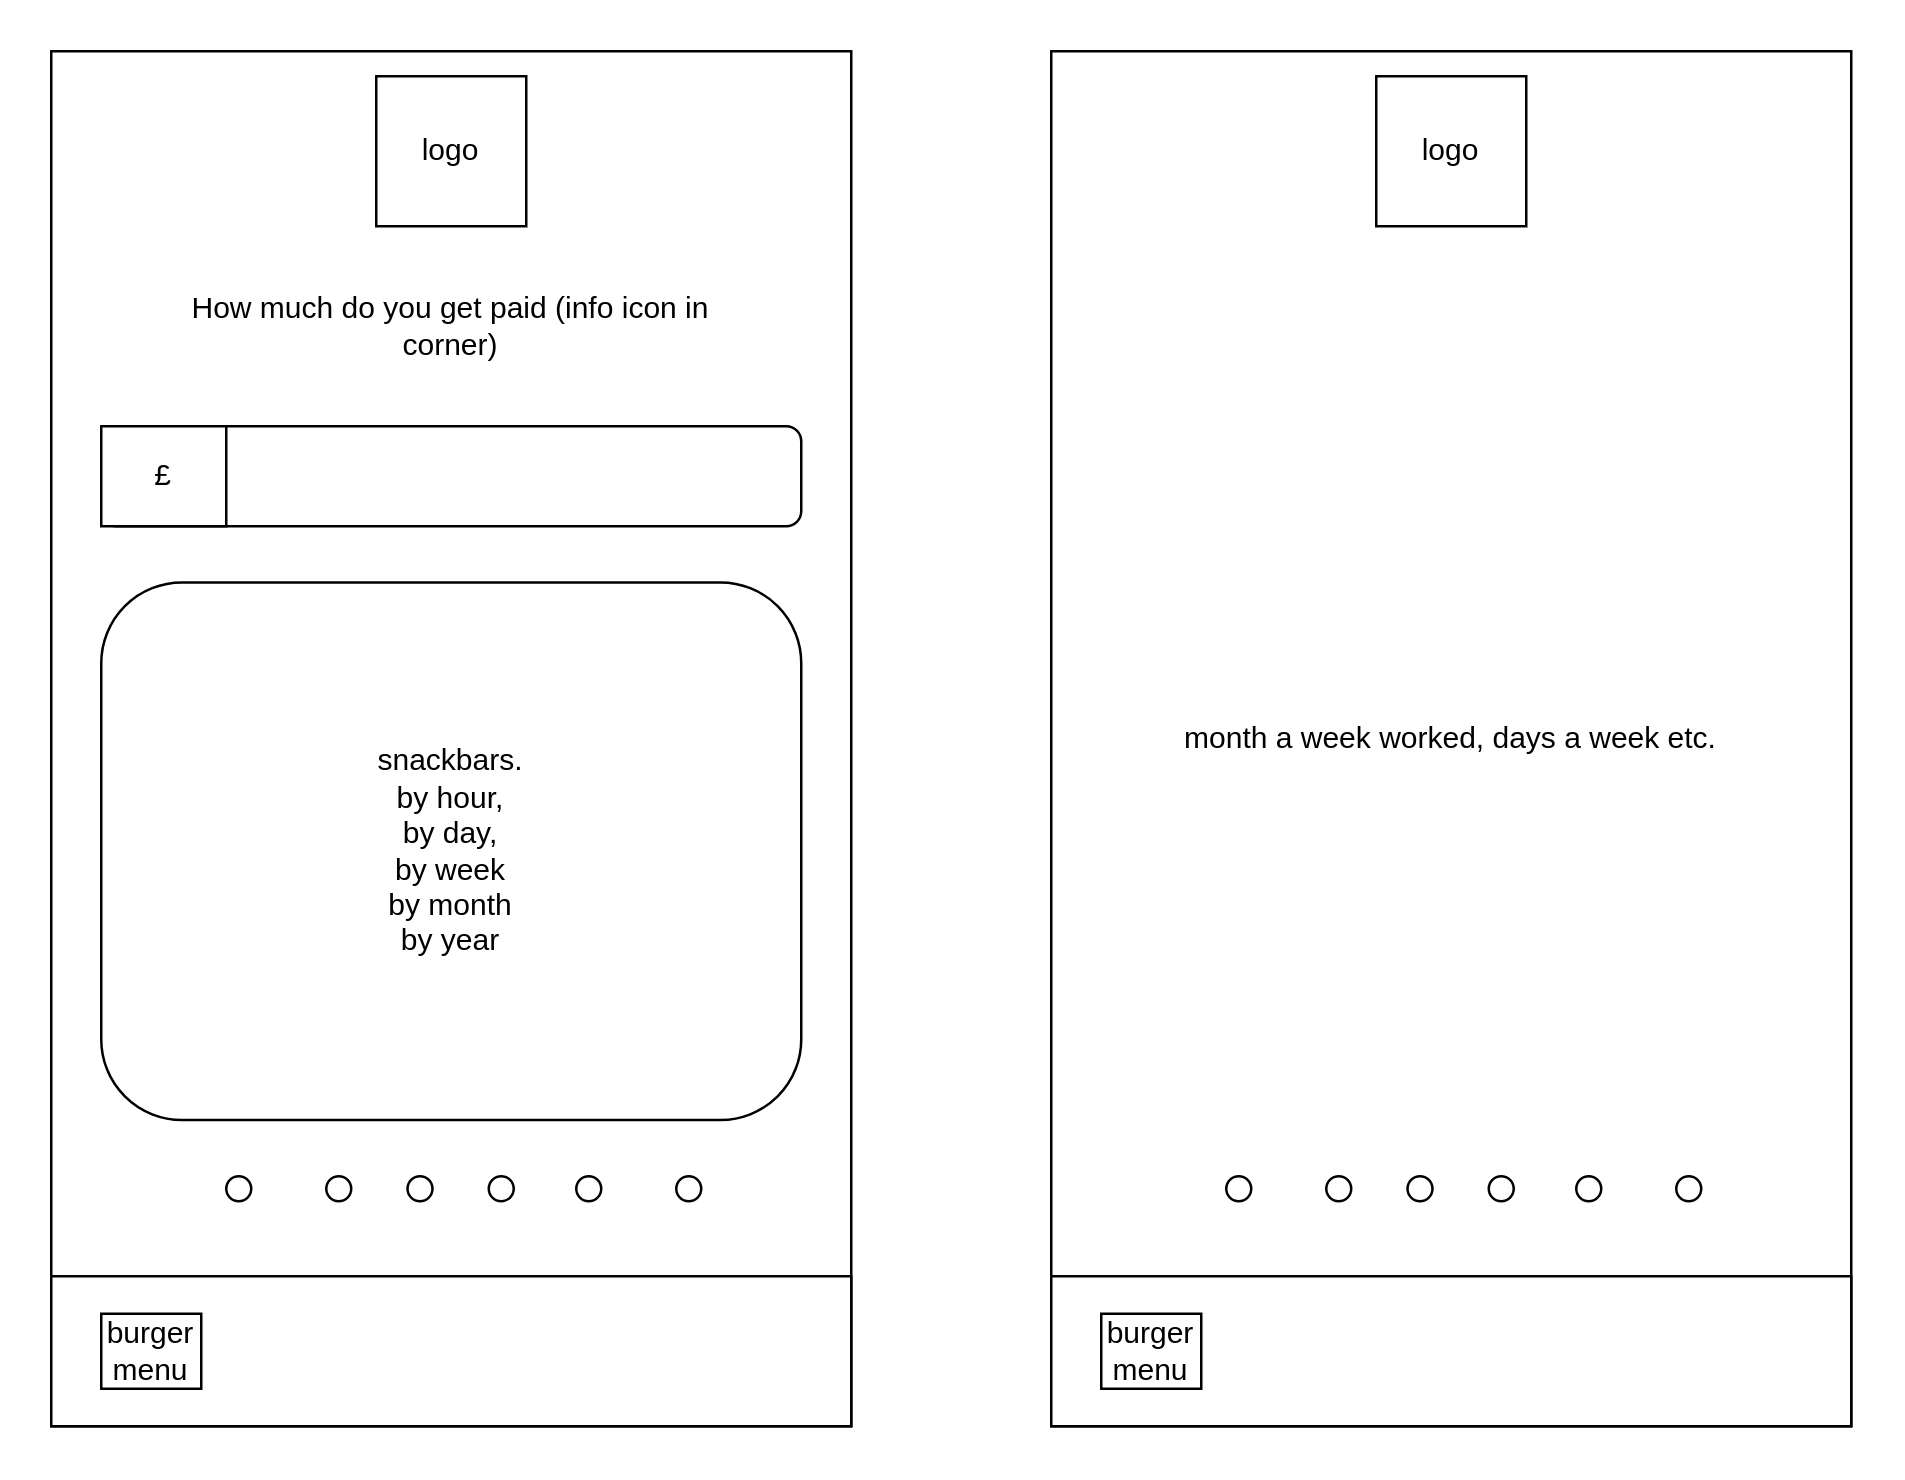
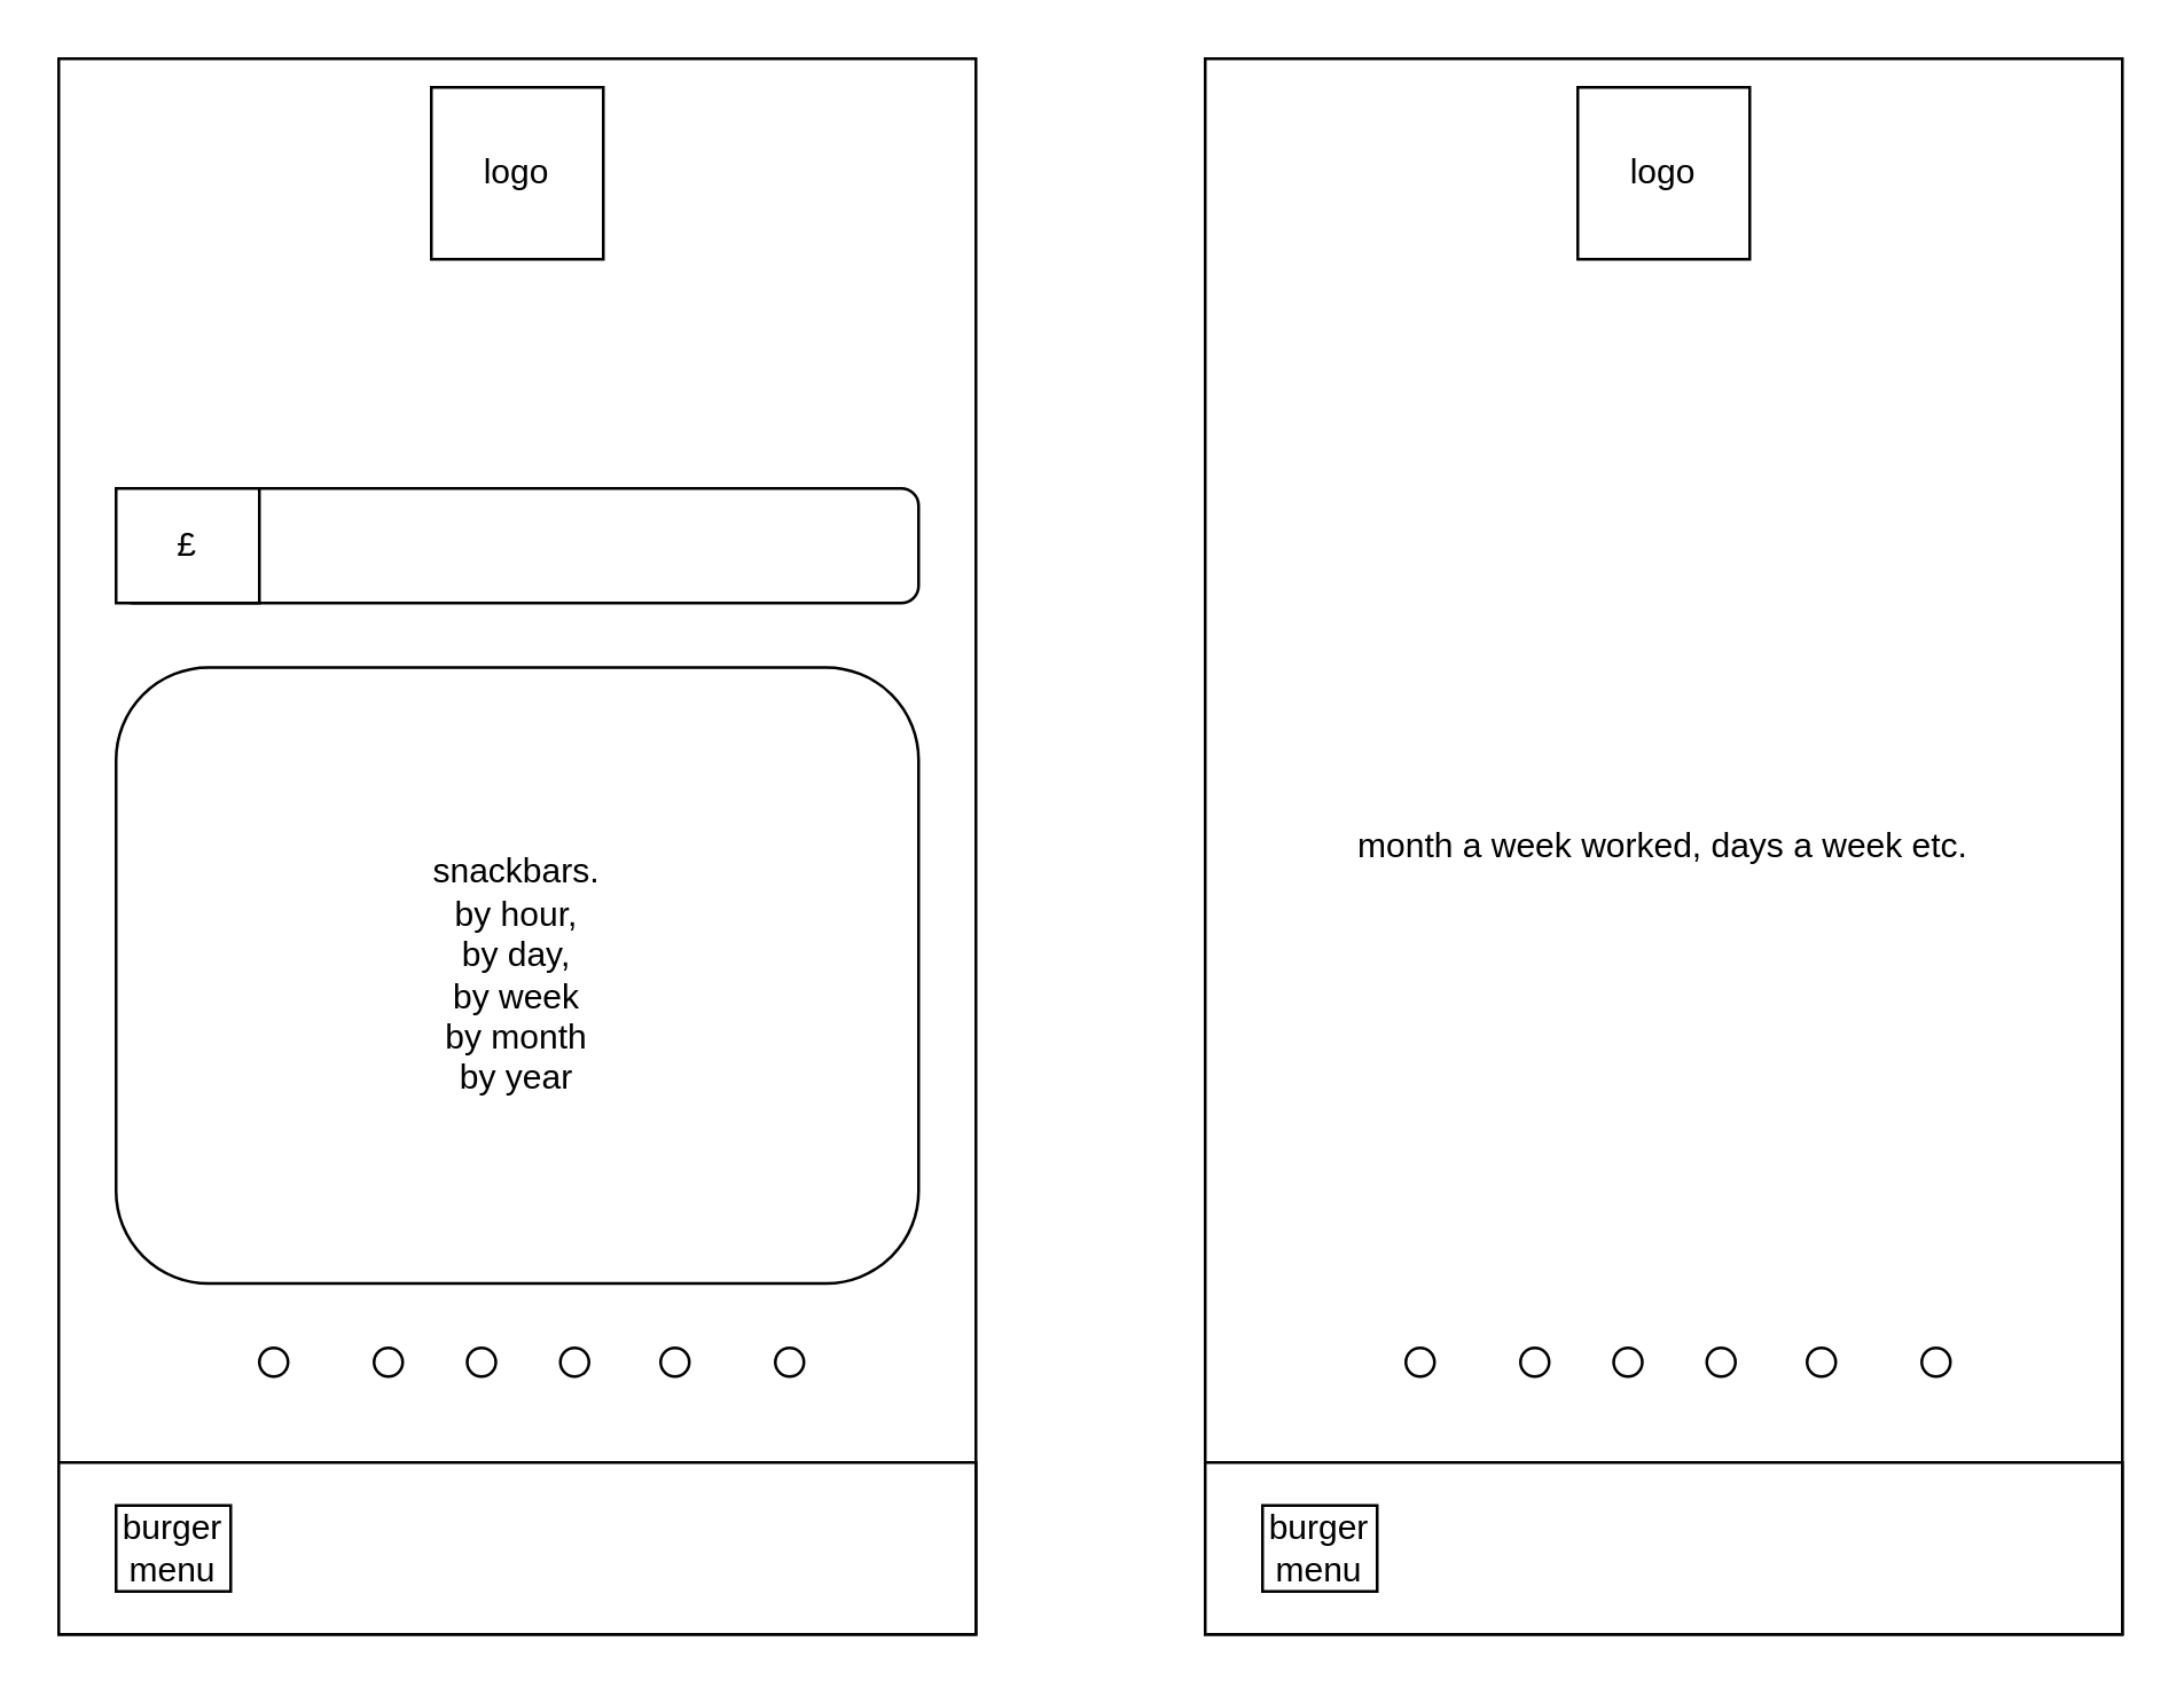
  <mxCell id="0" />
  <mxCell id="1" parent="0" />
  <mxCell id="2" value="" style="whiteSpace=wrap;html=1;" vertex="1" parent="1"><mxGeometry x="20" y="20" width="320" height="550" as="geometry" /></mxCell>
  <mxCell id="3" value="" style="rounded=0;whiteSpace=wrap;html=1;" vertex="1" parent="1"><mxGeometry x="20" y="510" width="320" height="60" as="geometry" /></mxCell>
  <mxCell id="4" value="burger menu" style="rounded=0;whiteSpace=wrap;html=1;" vertex="1" parent="1"><mxGeometry x="40" y="525" width="40" height="30" as="geometry" /></mxCell>
  <mxCell id="5" value="logo" style="whiteSpace=wrap;html=1;aspect=fixed;" vertex="1" parent="1"><mxGeometry x="150" y="30" width="60" height="60" as="geometry" /></mxCell>
  <mxCell id="6" value="" style="rounded=1;whiteSpace=wrap;html=1;" vertex="1" parent="1"><mxGeometry x="40" y="170" width="280" height="40" as="geometry" /></mxCell>
  <mxCell id="7" value="£" style="rounded=0;whiteSpace=wrap;html=1;" vertex="1" parent="1"><mxGeometry x="40" y="170" width="50" height="40" as="geometry" /></mxCell>
  <mxCell id="8" value="snackbars.&lt;br&gt;by hour,&lt;br&gt;by day,&lt;br&gt;by week&lt;br&gt;by month&lt;br&gt;by year&lt;br&gt;" style="rounded=1;whiteSpace=wrap;html=1;" vertex="1" parent="1"><mxGeometry x="40" y="232.5" width="280" height="215" as="geometry" /></mxCell>
  <mxCell id="9" value="" style="ellipse;whiteSpace=wrap;html=1;aspect=fixed;" vertex="1" parent="1"><mxGeometry x="90" y="470" width="10" height="10" as="geometry" /></mxCell>
  <mxCell id="10" value="" style="ellipse;whiteSpace=wrap;html=1;aspect=fixed;" vertex="1" parent="1"><mxGeometry x="130" y="470" width="10" height="10" as="geometry" /></mxCell>
  <mxCell id="11" value="" style="ellipse;whiteSpace=wrap;html=1;aspect=fixed;" vertex="1" parent="1"><mxGeometry x="162.5" y="470" width="10" height="10" as="geometry" /></mxCell>
  <mxCell id="12" value="" style="ellipse;whiteSpace=wrap;html=1;aspect=fixed;" vertex="1" parent="1"><mxGeometry x="195" y="470" width="10" height="10" as="geometry" /></mxCell>
  <mxCell id="13" value="" style="ellipse;whiteSpace=wrap;html=1;aspect=fixed;" vertex="1" parent="1"><mxGeometry x="230" y="470" width="10" height="10" as="geometry" /></mxCell>
  <mxCell id="14" value="" style="ellipse;whiteSpace=wrap;html=1;aspect=fixed;" vertex="1" parent="1"><mxGeometry x="270" y="470" width="10" height="10" as="geometry" /></mxCell>
  <mxCell id="15" value="month a week worked, days a week etc." style="whiteSpace=wrap;html=1;" vertex="1" parent="1"><mxGeometry x="420" y="20" width="320" height="550" as="geometry" /></mxCell>
  <mxCell id="16" value="" style="rounded=0;whiteSpace=wrap;html=1;" vertex="1" parent="1"><mxGeometry x="420" y="510" width="320" height="60" as="geometry" /></mxCell>
  <mxCell id="17" value="burger menu" style="rounded=0;whiteSpace=wrap;html=1;" vertex="1" parent="1"><mxGeometry x="440" y="525" width="40" height="30" as="geometry" /></mxCell>
  <mxCell id="18" value="logo" style="whiteSpace=wrap;html=1;aspect=fixed;" vertex="1" parent="1"><mxGeometry x="550" y="30" width="60" height="60" as="geometry" /></mxCell>
  <mxCell id="19" value="" style="ellipse;whiteSpace=wrap;html=1;aspect=fixed;" vertex="1" parent="1"><mxGeometry x="490" y="470" width="10" height="10" as="geometry" /></mxCell>
  <mxCell id="20" value="" style="ellipse;whiteSpace=wrap;html=1;aspect=fixed;" vertex="1" parent="1"><mxGeometry x="530" y="470" width="10" height="10" as="geometry" /></mxCell>
  <mxCell id="21" value="" style="ellipse;whiteSpace=wrap;html=1;aspect=fixed;" vertex="1" parent="1"><mxGeometry x="562.5" y="470" width="10" height="10" as="geometry" /></mxCell>
  <mxCell id="22" value="" style="ellipse;whiteSpace=wrap;html=1;aspect=fixed;" vertex="1" parent="1"><mxGeometry x="595" y="470" width="10" height="10" as="geometry" /></mxCell>
  <mxCell id="23" value="" style="ellipse;whiteSpace=wrap;html=1;aspect=fixed;" vertex="1" parent="1"><mxGeometry x="630" y="470" width="10" height="10" as="geometry" /></mxCell>
  <mxCell id="24" value="" style="ellipse;whiteSpace=wrap;html=1;aspect=fixed;" vertex="1" parent="1"><mxGeometry x="670" y="470" width="10" height="10" as="geometry" /></mxCell>
- <mxCell id="25" value="How much do you get paid (info icon in corner)" style="text;html=1;strokeColor=none;fillColor=none;align=center;verticalAlign=middle;whiteSpace=wrap;rounded=0;" vertex="1" parent="1"><mxGeometry x="55" y="120" width="250" height="20" as="geometry" /></mxCell>
